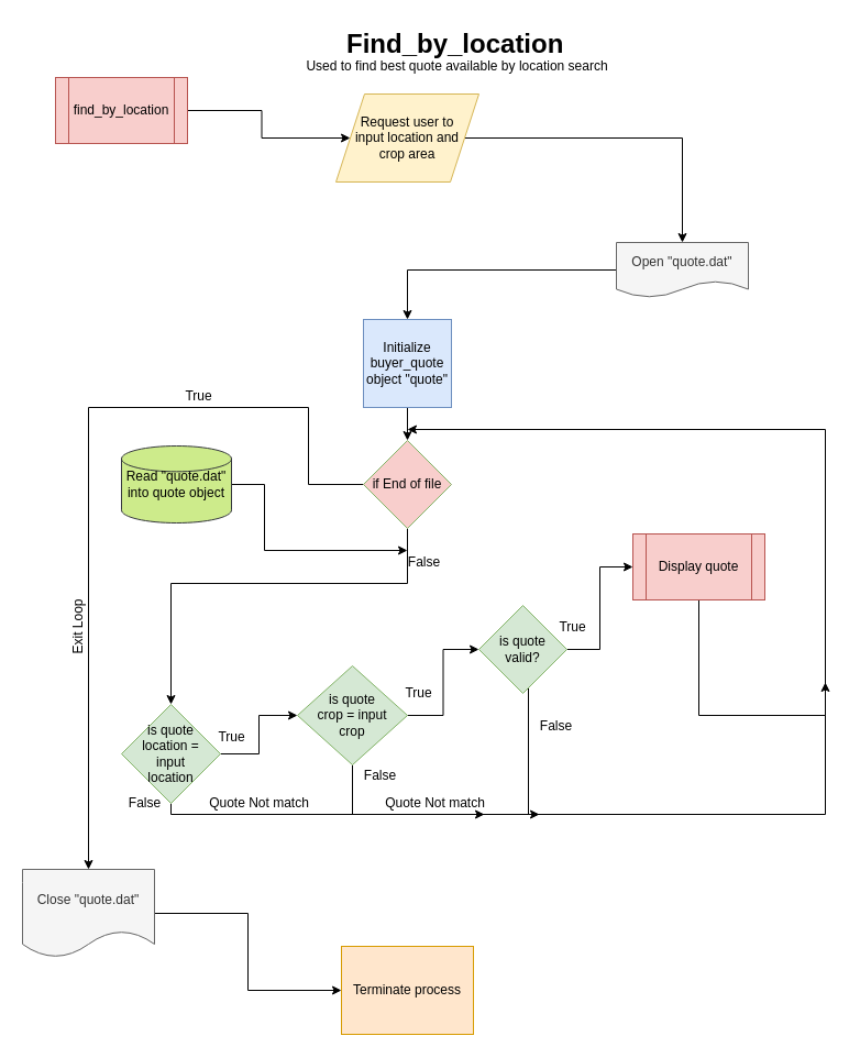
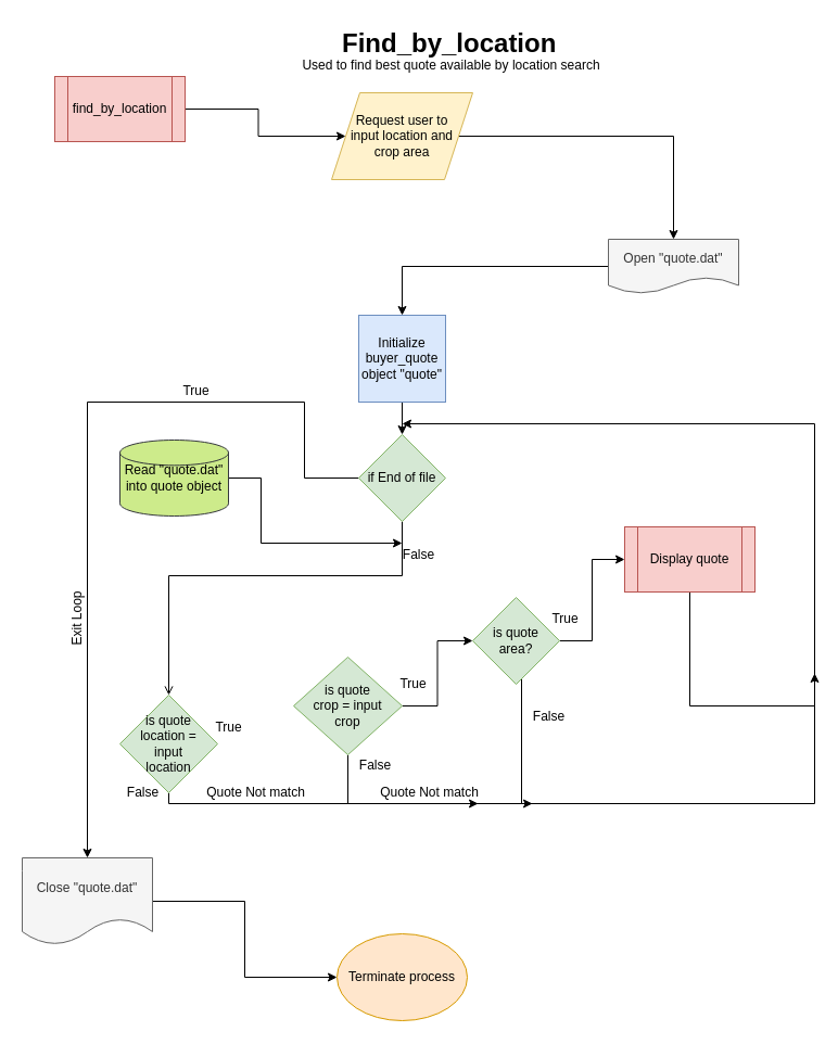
  <mxCell id="0" />
  <mxCell id="1" parent="0" />
  <mxCell id="2" style="edgeStyle=orthogonalEdgeStyle;rounded=0;orthogonalLoop=1;jettySize=auto;html=1;" parent="1" source="3" target="5" edge="1"><mxGeometry relative="1" as="geometry" /></mxCell>
  <mxCell id="3" value="find_by_location" style="shape=process;whiteSpace=wrap;html=1;backgroundOutline=1;fillColor=#f8cecc;strokeColor=#b85450;" parent="1" vertex="1"><mxGeometry x="50" y="70" width="120" height="60" as="geometry" /></mxCell>
  <mxCell id="4" style="edgeStyle=orthogonalEdgeStyle;rounded=0;orthogonalLoop=1;jettySize=auto;html=1;entryX=0.5;entryY=0;entryDx=0;entryDy=0;" parent="1" source="5" target="7" edge="1"><mxGeometry relative="1" as="geometry" /></mxCell>
  <mxCell id="5" value="Request user to input location and crop area" style="shape=parallelogram;perimeter=parallelogramPerimeter;whiteSpace=wrap;html=1;spacingLeft=15;spacingRight=15;fillColor=#fff2cc;strokeColor=#d6b656;" parent="1" vertex="1"><mxGeometry x="305" y="85" width="130" height="80" as="geometry" /></mxCell>
  <mxCell id="6" style="edgeStyle=orthogonalEdgeStyle;rounded=0;orthogonalLoop=1;jettySize=auto;html=1;entryX=0.5;entryY=0;entryDx=0;entryDy=0;" parent="1" source="7" target="9" edge="1"><mxGeometry relative="1" as="geometry" /></mxCell>
  <mxCell id="7" value="Open &quot;quote.dat&quot;" style="shape=document;whiteSpace=wrap;html=1;boundedLbl=1;fillColor=#f5f5f5;strokeColor=#666666;fontColor=#333333;" parent="1" vertex="1"><mxGeometry x="560" y="220" width="120" height="50" as="geometry" /></mxCell>
  <mxCell id="8" style="edgeStyle=orthogonalEdgeStyle;rounded=0;orthogonalLoop=1;jettySize=auto;html=1;entryX=0.5;entryY=0;entryDx=0;entryDy=0;" parent="1" source="9" target="12" edge="1"><mxGeometry relative="1" as="geometry" /></mxCell>
  <mxCell id="9" value="Initialize buyer_quote object &quot;quote&quot;" style="whiteSpace=wrap;html=1;aspect=fixed;fillColor=#dae8fc;strokeColor=#6c8ebf;" parent="1" vertex="1"><mxGeometry x="330" y="290" width="80" height="80" as="geometry" /></mxCell>
- <mxCell id="10" style="edgeStyle=orthogonalEdgeStyle;rounded=0;orthogonalLoop=1;jettySize=auto;html=1;entryX=0.5;entryY=0;entryDx=0;entryDy=0;" parent="1" source="12" target="15" edge="1"><mxGeometry relative="1" as="geometry"><Array as="points"><mxPoint x="370" y="530" /><mxPoint x="155" y="530" /></Array></mxGeometry></mxCell>
+ <mxCell id="10" style="edgeStyle=orthogonalEdgeStyle;rounded=0;orthogonalLoop=1;jettySize=auto;html=1;entryX=0.5;entryY=0;entryDx=0;entryDy=0;endArrow=open;" parent="1" source="12" target="15" edge="1"><mxGeometry relative="1" as="geometry"><Array as="points"><mxPoint x="370" y="530" /><mxPoint x="155" y="530" /></Array></mxGeometry></mxCell>
  <mxCell id="11" style="edgeStyle=orthogonalEdgeStyle;rounded=0;orthogonalLoop=1;jettySize=auto;html=1;exitX=0;exitY=0.5;exitDx=0;exitDy=0;" parent="1" source="12" target="27" edge="1"><mxGeometry relative="1" as="geometry"><mxPoint x="80" y="830" as="targetPoint" /><Array as="points"><mxPoint x="280" y="440" /><mxPoint x="280" y="370" /><mxPoint x="80" y="370" /></Array></mxGeometry></mxCell>
- <mxCell id="12" value="if End of file" style="rhombus;whiteSpace=wrap;html=1;fillColor=#f8cecc;strokeColor=#82b366;" parent="1" vertex="1"><mxGeometry x="330" y="400" width="80" height="80" as="geometry" /></mxCell>
- <mxCell id="13" style="edgeStyle=orthogonalEdgeStyle;rounded=0;orthogonalLoop=1;jettySize=auto;html=1;entryX=0;entryY=0.5;entryDx=0;entryDy=0;" parent="1" source="15" target="20" edge="1"><mxGeometry relative="1" as="geometry" /></mxCell>
+ <mxCell id="12" value="if End of file" style="rhombus;whiteSpace=wrap;html=1;fillColor=#d5e8d4;strokeColor=#82b366;" parent="1" vertex="1"><mxGeometry x="330" y="400" width="80" height="80" as="geometry" /></mxCell>
  <mxCell id="14" style="edgeStyle=orthogonalEdgeStyle;rounded=0;orthogonalLoop=1;jettySize=auto;html=1;" parent="1" source="15" edge="1"><mxGeometry relative="1" as="geometry"><mxPoint x="440" y="740" as="targetPoint" /><Array as="points"><mxPoint x="155" y="740" /></Array></mxGeometry></mxCell>
  <mxCell id="15" value="is quote location = input location" style="rhombus;whiteSpace=wrap;html=1;spacingLeft=15;spacingRight=15;fillColor=#d5e8d4;strokeColor=#82b366;" parent="1" vertex="1"><mxGeometry x="110" y="640" width="90" height="90" as="geometry" /></mxCell>
  <mxCell id="16" style="edgeStyle=orthogonalEdgeStyle;rounded=0;orthogonalLoop=1;jettySize=auto;html=1;" parent="1" source="17" edge="1"><mxGeometry relative="1" as="geometry"><mxPoint x="370" y="500" as="targetPoint" /><Array as="points"><mxPoint x="240" y="500" /></Array></mxGeometry></mxCell>
  <mxCell id="17" value="Read &quot;quote.dat&quot; into quote object" style="strokeWidth=1;html=1;shape=mxgraph.flowchart.database;whiteSpace=wrap;spacing=2;fillColor=#cdeb8b;strokeColor=#36393d;" parent="1" vertex="1"><mxGeometry x="110" y="405" width="100" height="70" as="geometry" /></mxCell>
  <mxCell id="18" style="edgeStyle=orthogonalEdgeStyle;rounded=0;orthogonalLoop=1;jettySize=auto;html=1;entryX=0;entryY=0.5;entryDx=0;entryDy=0;" parent="1" source="20" target="23" edge="1"><mxGeometry relative="1" as="geometry" /></mxCell>
  <mxCell id="19" style="edgeStyle=orthogonalEdgeStyle;rounded=0;orthogonalLoop=1;jettySize=auto;html=1;" parent="1" source="20" edge="1"><mxGeometry relative="1" as="geometry"><mxPoint x="490" y="740" as="targetPoint" /><Array as="points"><mxPoint x="320" y="740" /></Array></mxGeometry></mxCell>
  <mxCell id="20" value="is quote crop = input crop" style="rhombus;whiteSpace=wrap;html=1;strokeWidth=1;spacingLeft=15;spacingRight=15;fillColor=#d5e8d4;strokeColor=#82b366;" parent="1" vertex="1"><mxGeometry x="270" y="605" width="100" height="90" as="geometry" /></mxCell>
  <mxCell id="21" style="edgeStyle=orthogonalEdgeStyle;rounded=0;orthogonalLoop=1;jettySize=auto;html=1;entryX=0;entryY=0.5;entryDx=0;entryDy=0;" parent="1" source="23" target="25" edge="1"><mxGeometry relative="1" as="geometry" /></mxCell>
  <mxCell id="22" style="edgeStyle=orthogonalEdgeStyle;rounded=0;orthogonalLoop=1;jettySize=auto;html=1;" parent="1" source="23" edge="1"><mxGeometry relative="1" as="geometry"><mxPoint x="750" y="620" as="targetPoint" /><Array as="points"><mxPoint x="480" y="740" /><mxPoint x="750" y="740" /><mxPoint x="750" y="650" /></Array></mxGeometry></mxCell>
- <mxCell id="23" value="is quote valid?" style="rhombus;whiteSpace=wrap;html=1;strokeWidth=1;spacingLeft=15;spacingRight=15;fillColor=#d5e8d4;strokeColor=#82b366;" parent="1" vertex="1"><mxGeometry x="435" y="550" width="80" height="80" as="geometry" /></mxCell>
+ <mxCell id="23" value="is quote area?" style="rhombus;whiteSpace=wrap;html=1;strokeWidth=1;spacingLeft=15;spacingRight=15;fillColor=#d5e8d4;strokeColor=#82b366;" parent="1" vertex="1"><mxGeometry x="435" y="550" width="80" height="80" as="geometry" /></mxCell>
  <mxCell id="24" style="edgeStyle=orthogonalEdgeStyle;rounded=0;orthogonalLoop=1;jettySize=auto;html=1;" parent="1" source="25" edge="1"><mxGeometry relative="1" as="geometry"><mxPoint x="370" y="390" as="targetPoint" /><Array as="points"><mxPoint x="750" y="650" /><mxPoint x="750" y="390" /></Array></mxGeometry></mxCell>
  <mxCell id="25" value="Display quote" style="shape=process;whiteSpace=wrap;html=1;backgroundOutline=1;strokeWidth=1;fillColor=#f8cecc;strokeColor=#b85450;" parent="1" vertex="1"><mxGeometry x="575" y="485" width="120" height="60" as="geometry" /></mxCell>
  <mxCell id="26" style="edgeStyle=orthogonalEdgeStyle;rounded=0;orthogonalLoop=1;jettySize=auto;html=1;entryX=0;entryY=0.5;entryDx=0;entryDy=0;" parent="1" source="27" target="28" edge="1"><mxGeometry relative="1" as="geometry" /></mxCell>
  <mxCell id="27" value="Close &quot;quote.dat&quot;" style="shape=document;whiteSpace=wrap;html=1;boundedLbl=1;strokeWidth=1;fillColor=#f5f5f5;strokeColor=#666666;fontColor=#333333;" parent="1" vertex="1"><mxGeometry x="20" y="790" width="120" height="80" as="geometry" /></mxCell>
- <mxCell id="28" value="Terminate process" style="whiteSpace=wrap;html=1;strokeWidth=1;fillColor=#ffe6cc;strokeColor=#d79b00;rounded=0;" parent="1" vertex="1"><mxGeometry x="310" y="860" width="120" height="80" as="geometry" /></mxCell>
+ <mxCell id="28" value="Terminate process" style="ellipse;whiteSpace=wrap;html=1;strokeWidth=1;fillColor=#ffe6cc;strokeColor=#d79b00;" parent="1" vertex="1"><mxGeometry x="310" y="860" width="120" height="80" as="geometry" /></mxCell>
  <mxCell id="29" value="&lt;h1&gt;Find_by_location&lt;/h1&gt;&lt;p&gt;&lt;br&gt;&lt;/p&gt;" style="text;html=1;strokeColor=none;fillColor=none;spacing=5;spacingTop=-20;whiteSpace=wrap;overflow=hidden;rounded=0;" vertex="1" parent="1"><mxGeometry x="310" y="20" width="280" height="40" as="geometry" /></mxCell>
  <mxCell id="30" value="Used to find best quote available by location search" style="text;html=1;align=center;verticalAlign=middle;resizable=0;points=[];autosize=1;" vertex="1" parent="1"><mxGeometry x="270" y="50" width="290" height="20" as="geometry" /></mxCell>
  <mxCell id="31" value="True" style="text;html=1;align=center;verticalAlign=middle;resizable=0;points=[];autosize=1;" vertex="1" parent="1"><mxGeometry x="160" y="350" width="40" height="20" as="geometry" /></mxCell>
  <mxCell id="32" value="Exit Loop" style="text;html=1;align=center;verticalAlign=middle;resizable=0;points=[];autosize=1;rotation=270;" vertex="1" parent="1"><mxGeometry x="36" y="560" width="70" height="20" as="geometry" /></mxCell>
  <mxCell id="33" value="False" style="text;html=1;align=center;verticalAlign=middle;resizable=0;points=[];autosize=1;" vertex="1" parent="1"><mxGeometry x="360" y="501" width="50" height="20" as="geometry" /></mxCell>
  <mxCell id="34" value="Quote Not match" style="text;html=1;align=center;verticalAlign=middle;resizable=0;points=[];autosize=1;" vertex="1" parent="1"><mxGeometry x="180" y="720" width="110" height="20" as="geometry" /></mxCell>
  <mxCell id="35" value="Quote Not match" style="text;html=1;align=center;verticalAlign=middle;resizable=0;points=[];autosize=1;" vertex="1" parent="1"><mxGeometry x="340" y="720" width="110" height="20" as="geometry" /></mxCell>
  <mxCell id="36" value="True" style="text;html=1;align=center;verticalAlign=middle;resizable=0;points=[];autosize=1;" vertex="1" parent="1"><mxGeometry x="190" y="660" width="40" height="20" as="geometry" /></mxCell>
  <mxCell id="37" value="True" style="text;html=1;align=center;verticalAlign=middle;resizable=0;points=[];autosize=1;" vertex="1" parent="1"><mxGeometry x="360" y="620" width="40" height="20" as="geometry" /></mxCell>
  <mxCell id="38" value="True" style="text;html=1;align=center;verticalAlign=middle;resizable=0;points=[];autosize=1;" vertex="1" parent="1"><mxGeometry x="500" y="560" width="40" height="20" as="geometry" /></mxCell>
  <mxCell id="39" value="False" style="text;html=1;align=center;verticalAlign=middle;resizable=0;points=[];autosize=1;" vertex="1" parent="1"><mxGeometry x="320" y="695" width="50" height="20" as="geometry" /></mxCell>
  <mxCell id="40" value="False" style="text;html=1;align=center;verticalAlign=middle;resizable=0;points=[];autosize=1;" vertex="1" parent="1"><mxGeometry x="480" y="650" width="50" height="20" as="geometry" /></mxCell>
  <mxCell id="41" value="False" style="text;html=1;align=center;verticalAlign=middle;resizable=0;points=[];autosize=1;" vertex="1" parent="1"><mxGeometry x="106" y="720" width="50" height="20" as="geometry" /></mxCell>
